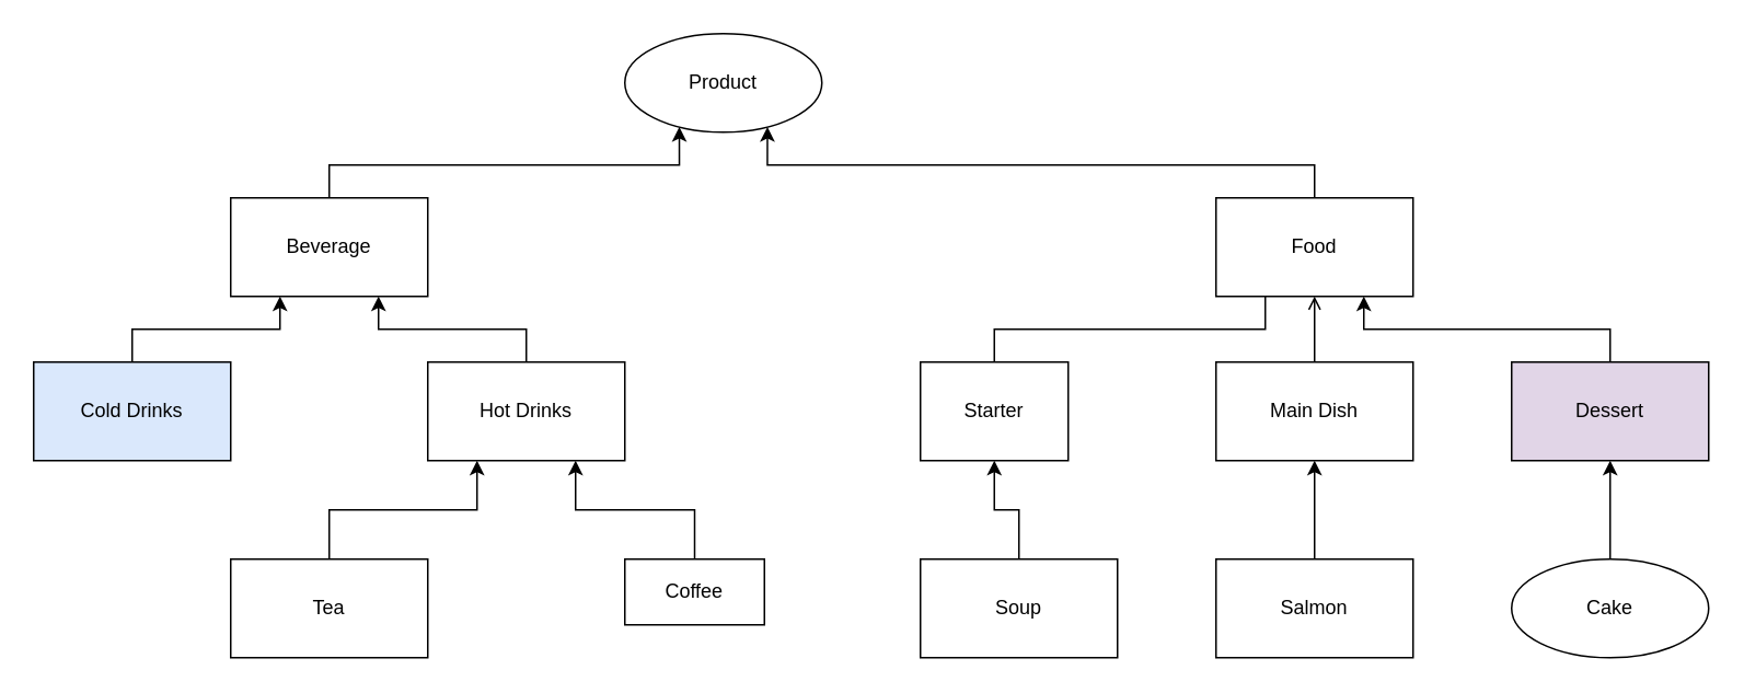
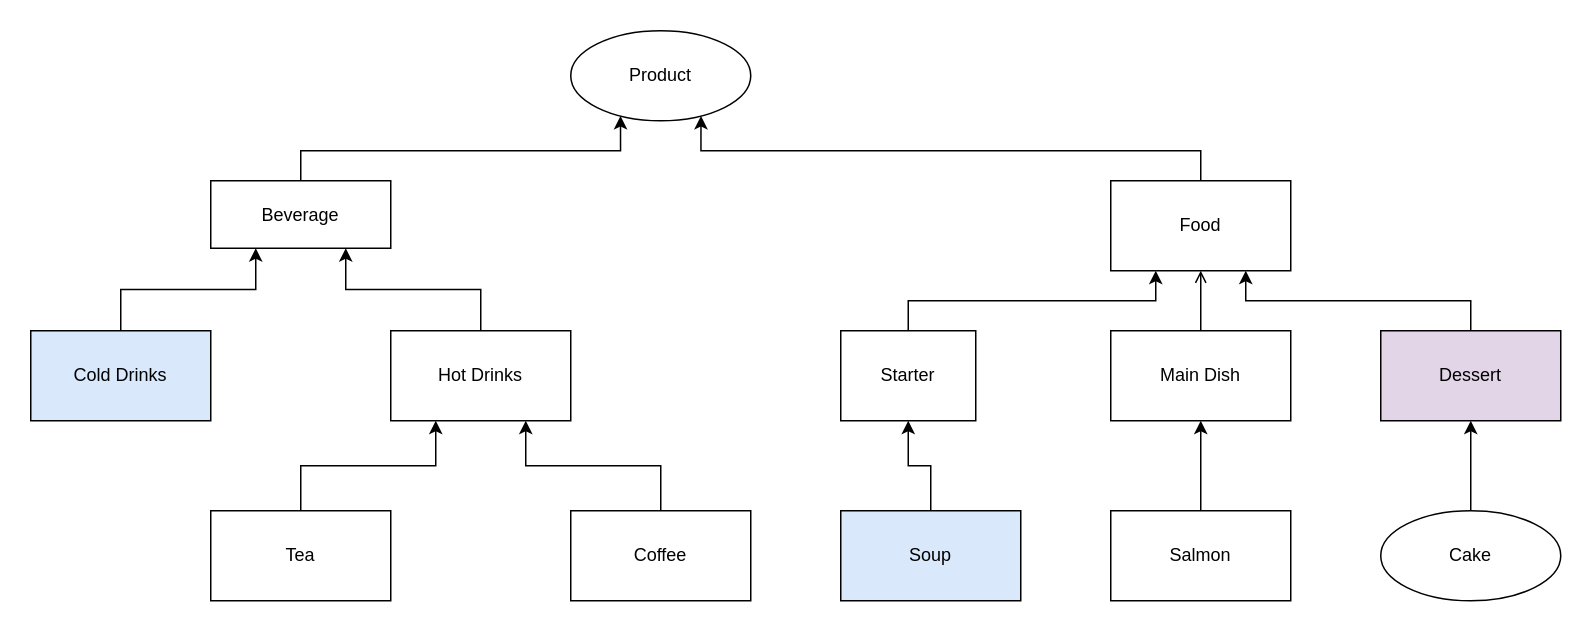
  <mxCell id="0" />
  <mxCell id="1" parent="0" />
  <mxCell id="2" value="Product" style="ellipse;whiteSpace=wrap;html=1;" parent="1" vertex="1"><mxGeometry x="380" y="20" width="120" height="60" as="geometry" /></mxCell>
  <mxCell id="3" style="edgeStyle=orthogonalEdgeStyle;rounded=0;orthogonalLoop=1;jettySize=auto;html=1;entryX=0.25;entryY=1;entryDx=0;entryDy=0;exitX=0.5;exitY=0;exitDx=0;exitDy=0;" parent="1" source="4" target="2" edge="1"><mxGeometry relative="1" as="geometry" /></mxCell>
- <mxCell id="4" value="Beverage" style="rounded=0;whiteSpace=wrap;html=1;" parent="1" vertex="1"><mxGeometry x="140" y="120" width="120" height="60" as="geometry" /></mxCell>
+ <mxCell id="4" value="Beverage" style="rounded=0;whiteSpace=wrap;html=1;" parent="1" vertex="1"><mxGeometry x="140" y="120" width="120" height="45" as="geometry" /></mxCell>
  <mxCell id="5" style="edgeStyle=orthogonalEdgeStyle;rounded=0;orthogonalLoop=1;jettySize=auto;html=1;entryX=0.75;entryY=1;entryDx=0;entryDy=0;exitX=0.5;exitY=0;exitDx=0;exitDy=0;" parent="1" source="6" target="2" edge="1"><mxGeometry relative="1" as="geometry" /></mxCell>
  <mxCell id="6" value="Food" style="rounded=0;whiteSpace=wrap;html=1;" parent="1" vertex="1"><mxGeometry x="740" y="120" width="120" height="60" as="geometry" /></mxCell>
  <mxCell id="7" style="edgeStyle=orthogonalEdgeStyle;rounded=0;orthogonalLoop=1;jettySize=auto;html=1;entryX=0.25;entryY=1;entryDx=0;entryDy=0;" parent="1" source="8" target="4" edge="1"><mxGeometry relative="1" as="geometry" /></mxCell>
  <mxCell id="8" value="Cold Drinks" style="rounded=0;whiteSpace=wrap;html=1;fillColor=#dae8fc;" parent="1" vertex="1"><mxGeometry y="220" width="120" height="60" as="geometry" x="20" /></mxCell>
  <mxCell id="9" style="edgeStyle=orthogonalEdgeStyle;rounded=0;orthogonalLoop=1;jettySize=auto;html=1;entryX=0.75;entryY=1;entryDx=0;entryDy=0;" parent="1" source="10" target="4" edge="1"><mxGeometry relative="1" as="geometry" /></mxCell>
  <mxCell id="10" value="Hot Drinks" style="rounded=0;whiteSpace=wrap;html=1;" parent="1" vertex="1"><mxGeometry x="260" y="220" width="120" height="60" as="geometry" /></mxCell>
  <mxCell id="11" style="edgeStyle=orthogonalEdgeStyle;rounded=0;orthogonalLoop=1;jettySize=auto;html=1;exitX=0.5;exitY=0;exitDx=0;exitDy=0;entryX=0.75;entryY=1;entryDx=0;entryDy=0;" parent="1" source="12" target="10" edge="1"><mxGeometry relative="1" as="geometry" /></mxCell>
- <mxCell id="12" value="Coffee" style="rounded=0;whiteSpace=wrap;html=1;" parent="1" vertex="1"><mxGeometry x="380" y="340" width="85" height="40" as="geometry" /></mxCell>
+ <mxCell id="12" value="Coffee" style="rounded=0;whiteSpace=wrap;html=1;" parent="1" vertex="1"><mxGeometry x="380" y="340" width="120" height="60" as="geometry" /></mxCell>
  <mxCell id="13" style="edgeStyle=orthogonalEdgeStyle;rounded=0;orthogonalLoop=1;jettySize=auto;html=1;entryX=0.25;entryY=1;entryDx=0;entryDy=0;" parent="1" source="14" target="10" edge="1"><mxGeometry relative="1" as="geometry" /></mxCell>
  <mxCell id="14" value="Tea" style="rounded=0;whiteSpace=wrap;html=1;" parent="1" vertex="1"><mxGeometry x="140" y="340" width="120" height="60" as="geometry" /></mxCell>
  <mxCell id="15" style="edgeStyle=orthogonalEdgeStyle;rounded=0;orthogonalLoop=1;jettySize=auto;html=1;entryX=0.5;entryY=1;entryDx=0;entryDy=0;endArrow=open;" parent="1" source="16" target="6" edge="1"><mxGeometry relative="1" as="geometry" /></mxCell>
  <mxCell id="16" value="Main Dish" style="rounded=0;whiteSpace=wrap;html=1;" parent="1" vertex="1"><mxGeometry x="740" y="220" width="120" height="60" as="geometry" /></mxCell>
- <mxCell id="17" style="edgeStyle=orthogonalEdgeStyle;rounded=0;orthogonalLoop=1;jettySize=auto;html=1;entryX=0.25;entryY=1;entryDx=0;entryDy=0;exitX=0.5;exitY=0;exitDx=0;exitDy=0;endArrow=none;" parent="1" source="18" target="6" edge="1"><mxGeometry relative="1" as="geometry" /></mxCell>
+ <mxCell id="17" style="edgeStyle=orthogonalEdgeStyle;rounded=0;orthogonalLoop=1;jettySize=auto;html=1;entryX=0.25;entryY=1;entryDx=0;entryDy=0;exitX=0.5;exitY=0;exitDx=0;exitDy=0;" parent="1" source="18" target="6" edge="1"><mxGeometry relative="1" as="geometry" /></mxCell>
  <mxCell id="18" value="Starter" style="rounded=0;whiteSpace=wrap;html=1;" parent="1" vertex="1"><mxGeometry x="560" y="220" width="90" height="60" as="geometry" /></mxCell>
  <mxCell id="19" style="edgeStyle=orthogonalEdgeStyle;rounded=0;orthogonalLoop=1;jettySize=auto;html=1;entryX=0.75;entryY=1;entryDx=0;entryDy=0;exitX=0.5;exitY=0;exitDx=0;exitDy=0;" parent="1" source="20" target="6" edge="1"><mxGeometry relative="1" as="geometry" /></mxCell>
  <mxCell id="20" value="Dessert" style="rounded=0;whiteSpace=wrap;html=1;fillColor=#e1d5e7;" parent="1" vertex="1"><mxGeometry x="920" y="220" width="120" height="60" as="geometry" /></mxCell>
  <mxCell id="21" style="edgeStyle=orthogonalEdgeStyle;rounded=0;orthogonalLoop=1;jettySize=auto;html=1;entryX=0.5;entryY=1;entryDx=0;entryDy=0;" parent="1" source="22" target="18" edge="1"><mxGeometry relative="1" as="geometry" /></mxCell>
- <mxCell id="22" value="Soup" style="rounded=0;whiteSpace=wrap;html=1;" parent="1" vertex="1"><mxGeometry x="560" y="340" width="120" height="60" as="geometry" /></mxCell>
+ <mxCell id="22" value="Soup" style="rounded=0;whiteSpace=wrap;html=1;fillColor=#dae8fc;" parent="1" vertex="1"><mxGeometry x="560" y="340" width="120" height="60" as="geometry" /></mxCell>
  <mxCell id="23" style="edgeStyle=orthogonalEdgeStyle;rounded=0;orthogonalLoop=1;jettySize=auto;html=1;entryX=0.5;entryY=1;entryDx=0;entryDy=0;" parent="1" source="24" target="16" edge="1"><mxGeometry relative="1" as="geometry" /></mxCell>
  <mxCell id="24" value="Salmon" style="rounded=0;whiteSpace=wrap;html=1;" parent="1" vertex="1"><mxGeometry x="740" y="340" width="120" height="60" as="geometry" /></mxCell>
  <mxCell id="25" style="edgeStyle=orthogonalEdgeStyle;rounded=0;orthogonalLoop=1;jettySize=auto;html=1;entryX=0.5;entryY=1;entryDx=0;entryDy=0;" parent="1" source="26" target="20" edge="1"><mxGeometry relative="1" as="geometry" /></mxCell>
  <mxCell id="26" value="Cake" style="ellipse;whiteSpace=wrap;html=1;" parent="1" vertex="1"><mxGeometry x="920" y="340" width="120" height="60" as="geometry" /></mxCell>
